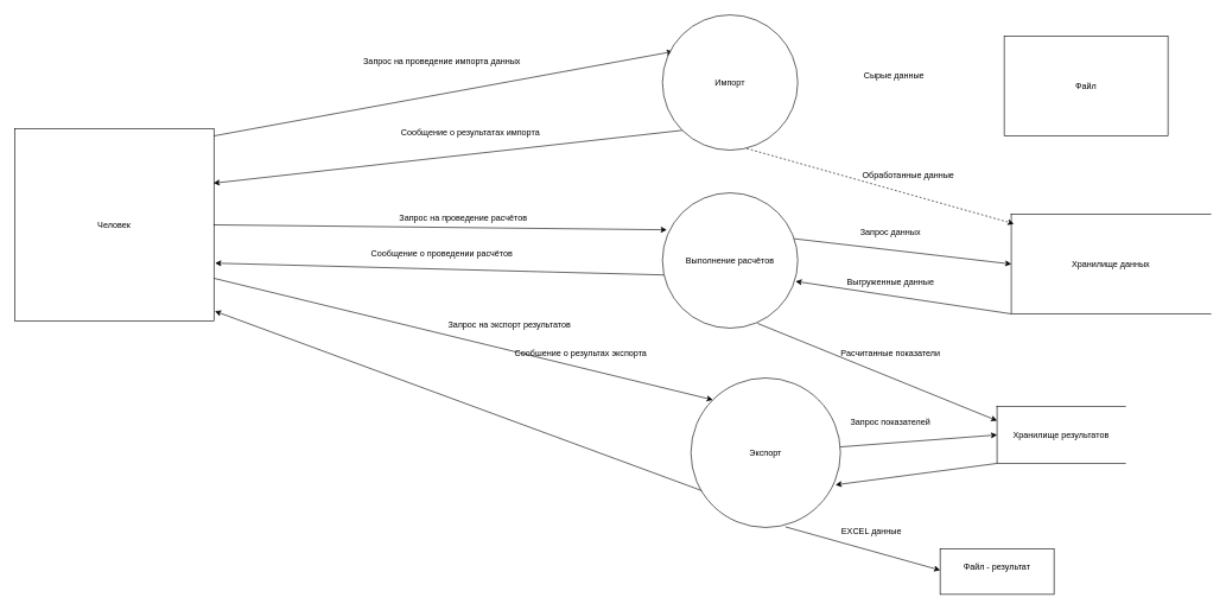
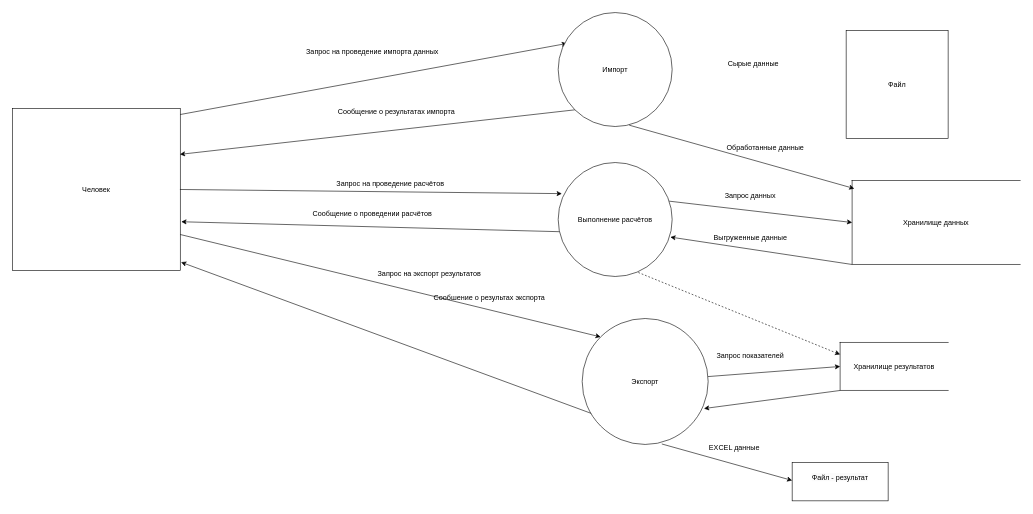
  <mxCell id="0" />
  <mxCell id="1" parent="0" />
  <mxCell id="2" value="Человек" style="html=1;dashed=0;whiteSpace=wrap;" parent="1" vertex="1"><mxGeometry x="20" y="180" width="280" height="270" as="geometry" /></mxCell>
  <mxCell id="3" value="" style="endArrow=classic;html=1;rounded=0;exitX=1;exitY=0.037;exitDx=0;exitDy=0;exitPerimeter=0;entryX=0.077;entryY=0.271;entryDx=0;entryDy=0;entryPerimeter=0;" parent="1" source="2" target="21" edge="1"><mxGeometry width="50" height="50" relative="1" as="geometry"><mxPoint x="410" y="-80" as="sourcePoint" /><mxPoint x="897" y="205" as="targetPoint" /></mxGeometry></mxCell>
  <mxCell id="4" value="" style="endArrow=classic;html=1;rounded=0;entryX=0.998;entryY=0.283;entryDx=0;entryDy=0;entryPerimeter=0;exitX=0;exitY=1;exitDx=0;exitDy=0;" parent="1" source="21" target="2" edge="1"><mxGeometry width="50" height="50" relative="1" as="geometry"><mxPoint x="940" y="220" as="sourcePoint" /><mxPoint x="311" y="-100" as="targetPoint" /></mxGeometry></mxCell>
  <mxCell id="5" value="Запрос на проведение импорта данных" style="text;html=1;align=center;verticalAlign=middle;resizable=0;points=[];autosize=1;strokeColor=none;fillColor=none;" parent="1" vertex="1"><mxGeometry x="500" y="70" width="240" height="30" as="geometry" /></mxCell>
  <mxCell id="6" value="Сообщение о результатах импорта" style="text;html=1;align=center;verticalAlign=middle;resizable=0;points=[];autosize=1;strokeColor=none;fillColor=none;" parent="1" vertex="1"><mxGeometry x="550" y="170" width="220" height="30" as="geometry" /></mxCell>
  <mxCell id="7" value="" style="endArrow=classic;html=1;rounded=0;entryX=1.006;entryY=0.699;entryDx=0;entryDy=0;exitX=0.013;exitY=0.607;exitDx=0;exitDy=0;exitPerimeter=0;entryPerimeter=0;" parent="1" source="22" target="2" edge="1"><mxGeometry width="50" height="50" relative="1" as="geometry"><mxPoint x="874.94" y="346.74" as="sourcePoint" /><mxPoint x="460" y="-130" as="targetPoint" /></mxGeometry></mxCell>
  <mxCell id="8" value="Сообщение о проведении расчётов" style="text;html=1;align=center;verticalAlign=middle;resizable=0;points=[];autosize=1;strokeColor=none;fillColor=none;" parent="1" vertex="1"><mxGeometry x="510" y="340" width="220" height="30" as="geometry" /></mxCell>
  <mxCell id="9" value="" style="endArrow=classic;html=1;rounded=0;exitX=0.998;exitY=0.407;exitDx=0;exitDy=0;exitPerimeter=0;entryX=0.032;entryY=0.273;entryDx=0;entryDy=0;entryPerimeter=0;" parent="1" edge="1" target="22"><mxGeometry width="50" height="50" relative="1" as="geometry"><mxPoint x="299.44" y="314.95" as="sourcePoint" /><mxPoint x="870" y="325.06" as="targetPoint" /></mxGeometry></mxCell>
  <mxCell id="10" value="Запрос на проведение расчётов" style="text;html=1;align=center;verticalAlign=middle;resizable=0;points=[];autosize=1;strokeColor=none;fillColor=none;" parent="1" vertex="1"><mxGeometry x="550" y="290" width="200" height="30" as="geometry" /></mxCell>
  <mxCell id="11" value="" style="endArrow=classic;html=1;rounded=0;entryX=0;entryY=0;entryDx=0;entryDy=0;" parent="1" target="20" edge="1"><mxGeometry width="50" height="50" relative="1" as="geometry"><mxPoint x="300" y="390" as="sourcePoint" /><mxPoint x="898.88" y="397.28" as="targetPoint" /></mxGeometry></mxCell>
  <mxCell id="12" value="Запрос на экспорт результатов" style="text;html=1;align=center;verticalAlign=middle;resizable=0;points=[];autosize=1;strokeColor=none;fillColor=none;" parent="1" vertex="1"><mxGeometry x="615" y="440" width="200" height="30" as="geometry" /></mxCell>
  <mxCell id="13" value="" style="endArrow=classic;html=1;rounded=0;entryX=1.005;entryY=0.949;entryDx=0;entryDy=0;entryPerimeter=0;" parent="1" target="2" edge="1"><mxGeometry width="50" height="50" relative="1" as="geometry"><mxPoint x="990" y="690" as="sourcePoint" /><mxPoint x="460" y="-130" as="targetPoint" /></mxGeometry></mxCell>
  <mxCell id="14" value="Сообшение о результах экспорта" style="text;html=1;align=center;verticalAlign=middle;resizable=0;points=[];autosize=1;strokeColor=none;fillColor=none;" parent="1" vertex="1"><mxGeometry x="710" y="480" width="210" height="30" as="geometry" /></mxCell>
  <mxCell id="15" value="Хранилище данных" style="html=1;dashed=0;whiteSpace=wrap;shape=partialRectangle;right=0;" vertex="1" parent="1"><mxGeometry x="1420" y="300" width="280" height="140" as="geometry" /></mxCell>
  <mxCell id="16" value="Хранилище результатов" style="html=1;dashed=0;whiteSpace=wrap;shape=partialRectangle;right=0;" vertex="1" parent="1"><mxGeometry x="1400" y="570" width="180" height="80" as="geometry" /></mxCell>
  <mxCell id="17" style="edgeStyle=orthogonalEdgeStyle;rounded=0;orthogonalLoop=1;jettySize=auto;html=1;exitX=0.5;exitY=1;exitDx=0;exitDy=0;" edge="1" parent="1"><mxGeometry relative="1" as="geometry"><mxPoint x="1600" y="350" as="sourcePoint" /><mxPoint x="1600" y="350" as="targetPoint" /></mxGeometry></mxCell>
  <mxCell id="18" value="Сырые данные" style="text;html=1;align=center;verticalAlign=middle;resizable=0;points=[];autosize=1;strokeColor=none;fillColor=none;" vertex="1" parent="1"><mxGeometry x="1200" y="90" width="110" height="30" as="geometry" /></mxCell>
- <mxCell id="19" value="Файл" style="html=1;dashed=0;whiteSpace=wrap;" vertex="1" parent="1"><mxGeometry x="1410" y="50" width="230" height="140" as="geometry" /></mxCell>
+ <mxCell id="19" value="Файл" style="html=1;dashed=0;whiteSpace=wrap;" vertex="1" parent="1"><mxGeometry x="1410" y="50" width="170" height="180" as="geometry" /></mxCell>
  <mxCell id="20" value="Экспорт" style="shape=ellipse;html=1;dashed=0;whiteSpace=wrap;aspect=fixed;perimeter=ellipsePerimeter;" vertex="1" parent="1"><mxGeometry x="970" y="530" width="210" height="210" as="geometry" /></mxCell>
  <mxCell id="21" value="Импорт" style="shape=ellipse;html=1;dashed=0;whiteSpace=wrap;aspect=fixed;perimeter=ellipsePerimeter;" vertex="1" parent="1"><mxGeometry x="930" y="20" width="190" height="190" as="geometry" /></mxCell>
  <mxCell id="22" value="Выполнение расчётов" style="shape=ellipse;html=1;dashed=0;whiteSpace=wrap;aspect=fixed;perimeter=ellipsePerimeter;" vertex="1" parent="1"><mxGeometry x="930" y="270" width="190" height="190" as="geometry" /></mxCell>
  <mxCell id="23" value="Обработанные данные" style="text;html=1;align=center;verticalAlign=middle;resizable=0;points=[];autosize=1;strokeColor=none;fillColor=none;" vertex="1" parent="1"><mxGeometry x="1200" y="230" width="150" height="30" as="geometry" /></mxCell>
- <mxCell id="24" value="" style="endArrow=classic;html=1;rounded=0;entryX=0.013;entryY=0.096;entryDx=0;entryDy=0;exitX=0.623;exitY=0.988;exitDx=0;exitDy=0;exitPerimeter=0;entryPerimeter=0;dashed=1;" edge="1" parent="1" source="21" target="15"><mxGeometry width="50" height="50" relative="1" as="geometry"><mxPoint x="1250" y="280" as="sourcePoint" /><mxPoint x="1350" y="310" as="targetPoint" /></mxGeometry></mxCell>
+ <mxCell id="24" value="" style="endArrow=classic;html=1;rounded=0;entryX=0.013;entryY=0.096;entryDx=0;entryDy=0;exitX=0.623;exitY=0.988;exitDx=0;exitDy=0;exitPerimeter=0;entryPerimeter=0;" edge="1" parent="1" source="21" target="15"><mxGeometry width="50" height="50" relative="1" as="geometry"><mxPoint x="1250" y="280" as="sourcePoint" /><mxPoint x="1350" y="310" as="targetPoint" /></mxGeometry></mxCell>
  <mxCell id="25" value="" style="endArrow=classic;html=1;rounded=0;exitX=0;exitY=1;exitDx=0;exitDy=0;entryX=0.984;entryY=0.654;entryDx=0;entryDy=0;entryPerimeter=0;" edge="1" parent="1" source="15" target="22"><mxGeometry width="50" height="50" relative="1" as="geometry"><mxPoint x="1140" y="420" as="sourcePoint" /><mxPoint x="1190" y="370" as="targetPoint" /></mxGeometry></mxCell>
  <mxCell id="26" value="" style="endArrow=classic;html=1;rounded=0;entryX=0;entryY=0.5;entryDx=0;entryDy=0;exitX=0.974;exitY=0.339;exitDx=0;exitDy=0;exitPerimeter=0;" edge="1" parent="1" source="22" target="15"><mxGeometry width="50" height="50" relative="1" as="geometry"><mxPoint x="1140" y="420" as="sourcePoint" /><mxPoint x="1190" y="370" as="targetPoint" /></mxGeometry></mxCell>
  <mxCell id="27" value="Запрос данных" style="text;html=1;align=center;verticalAlign=middle;resizable=0;points=[];autosize=1;strokeColor=none;fillColor=none;" vertex="1" parent="1"><mxGeometry x="1195" y="310" width="110" height="30" as="geometry" /></mxCell>
  <mxCell id="28" value="Выгруженные данные" style="text;html=1;align=center;verticalAlign=middle;resizable=0;points=[];autosize=1;strokeColor=none;fillColor=none;" vertex="1" parent="1"><mxGeometry x="1175" y="380" width="150" height="30" as="geometry" /></mxCell>
- <mxCell id="29" value="" style="endArrow=classic;html=1;rounded=0;entryX=0;entryY=0.25;entryDx=0;entryDy=0;exitX=0.703;exitY=0.965;exitDx=0;exitDy=0;exitPerimeter=0;" edge="1" parent="1" source="22" target="16"><mxGeometry width="50" height="50" relative="1" as="geometry"><mxPoint x="1090" y="570" as="sourcePoint" /><mxPoint x="1140" y="520" as="targetPoint" /></mxGeometry></mxCell>
- <mxCell id="30" value="Расчитанные показатели" style="text;html=1;align=center;verticalAlign=middle;resizable=0;points=[];autosize=1;strokeColor=none;fillColor=none;" vertex="1" parent="1"><mxGeometry x="1170" y="480" width="160" height="30" as="geometry" /></mxCell>
+ <mxCell id="29" value="" style="endArrow=classic;html=1;rounded=0;entryX=0;entryY=0.25;entryDx=0;entryDy=0;exitX=0.703;exitY=0.965;exitDx=0;exitDy=0;exitPerimeter=0;dashed=1;" edge="1" parent="1" source="22" target="16"><mxGeometry width="50" height="50" relative="1" as="geometry"><mxPoint x="1090" y="570" as="sourcePoint" /><mxPoint x="1140" y="520" as="targetPoint" /></mxGeometry></mxCell>
  <mxCell id="31" value="" style="endArrow=classic;html=1;rounded=0;entryX=0;entryY=0.5;entryDx=0;entryDy=0;exitX=0.999;exitY=0.461;exitDx=0;exitDy=0;exitPerimeter=0;" edge="1" parent="1" source="20" target="16"><mxGeometry width="50" height="50" relative="1" as="geometry"><mxPoint x="1090" y="570" as="sourcePoint" /><mxPoint x="1140" y="520" as="targetPoint" /></mxGeometry></mxCell>
  <mxCell id="32" value="Запрос показателей" style="text;html=1;align=center;verticalAlign=middle;resizable=0;points=[];autosize=1;strokeColor=none;fillColor=none;" vertex="1" parent="1"><mxGeometry x="1180" y="578" width="140" height="30" as="geometry" /></mxCell>
  <mxCell id="33" value="" style="endArrow=classic;html=1;rounded=0;exitX=0;exitY=1;exitDx=0;exitDy=0;entryX=0.967;entryY=0.715;entryDx=0;entryDy=0;entryPerimeter=0;" edge="1" parent="1" source="16" target="20"><mxGeometry width="50" height="50" relative="1" as="geometry"><mxPoint x="1090" y="570" as="sourcePoint" /><mxPoint x="1140" y="520" as="targetPoint" /></mxGeometry></mxCell>
  <mxCell id="34" value="" style="endArrow=classic;html=1;rounded=0;exitX=0.632;exitY=0.996;exitDx=0;exitDy=0;exitPerimeter=0;" edge="1" parent="1" source="20"><mxGeometry width="50" height="50" relative="1" as="geometry"><mxPoint x="1120" y="750" as="sourcePoint" /><mxPoint x="1320" y="800" as="targetPoint" /></mxGeometry></mxCell>
  <mxCell id="35" value="EXCEL данные&amp;nbsp;" style="text;html=1;align=center;verticalAlign=middle;resizable=0;points=[];autosize=1;strokeColor=none;fillColor=none;" vertex="1" parent="1"><mxGeometry x="1170" y="730" width="110" height="30" as="geometry" /></mxCell>
  <mxCell id="36" value="&#10;&lt;span style=&quot;color: rgb(0, 0, 0); font-family: Helvetica; font-size: 12px; font-style: normal; font-variant-ligatures: normal; font-variant-caps: normal; font-weight: 400; letter-spacing: normal; orphans: 2; text-align: center; text-indent: 0px; text-transform: none; widows: 2; word-spacing: 0px; -webkit-text-stroke-width: 0px; white-space: normal; background-color: rgb(251, 251, 251); text-decoration-thickness: initial; text-decoration-style: initial; text-decoration-color: initial; display: inline !important; float: none;&quot;&gt;Файл - результат&lt;/span&gt;&#10;&#10;" style="html=1;dashed=0;whiteSpace=wrap;" vertex="1" parent="1"><mxGeometry x="1320" y="770" width="160" height="64" as="geometry" /></mxCell>
